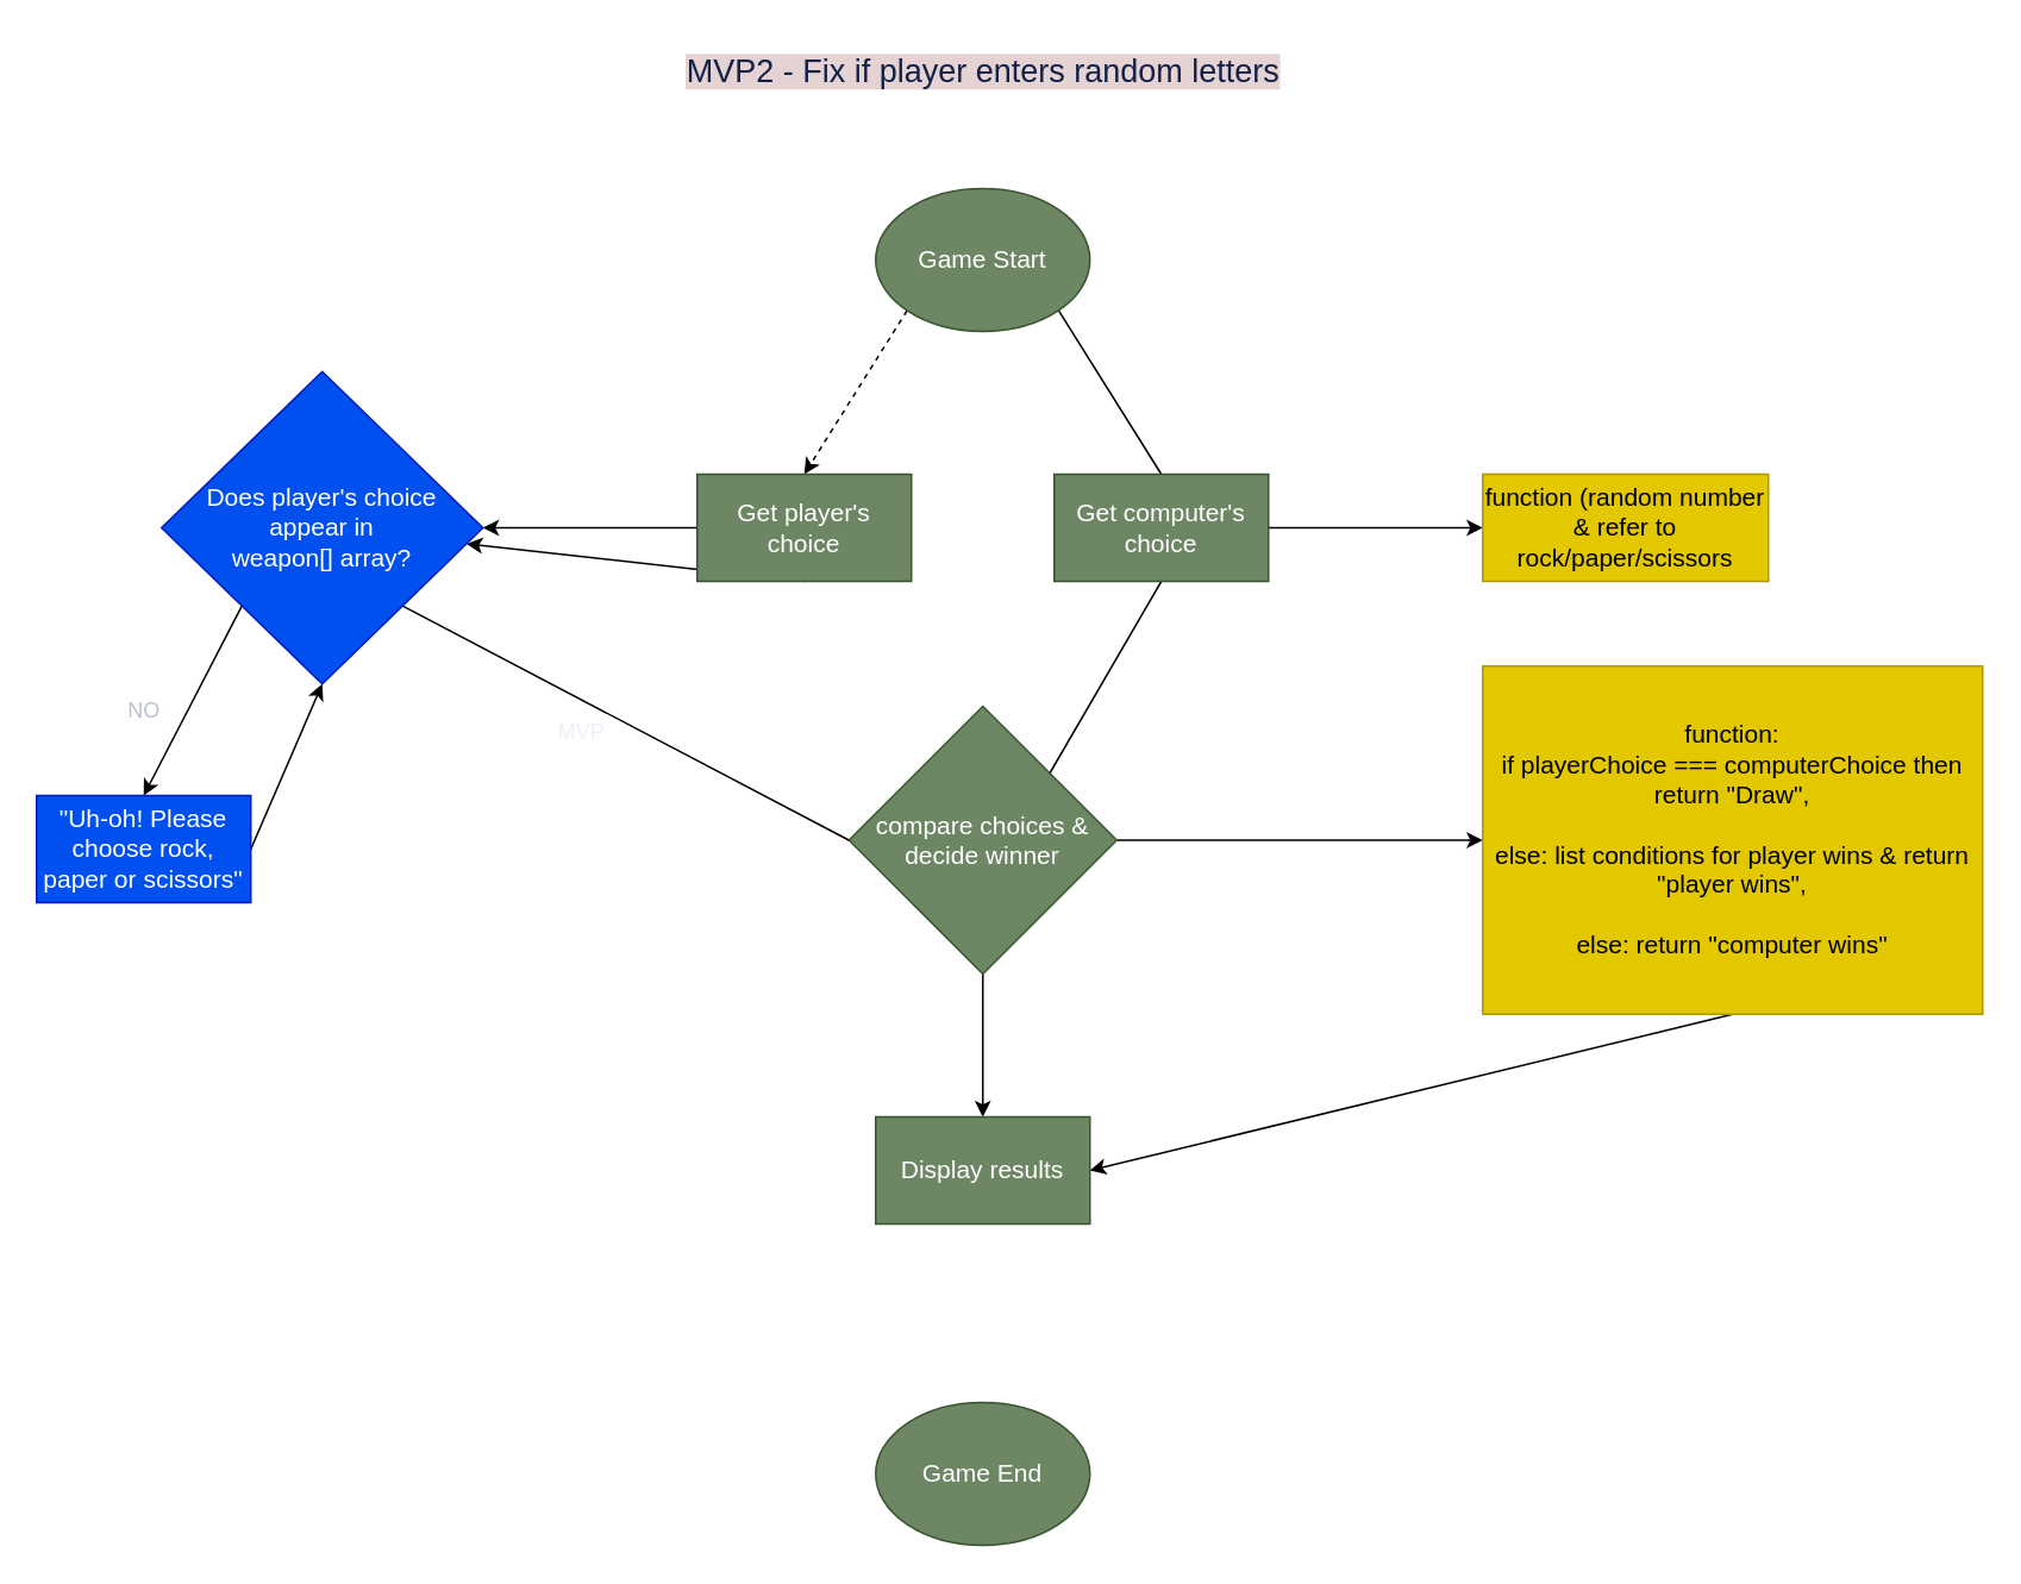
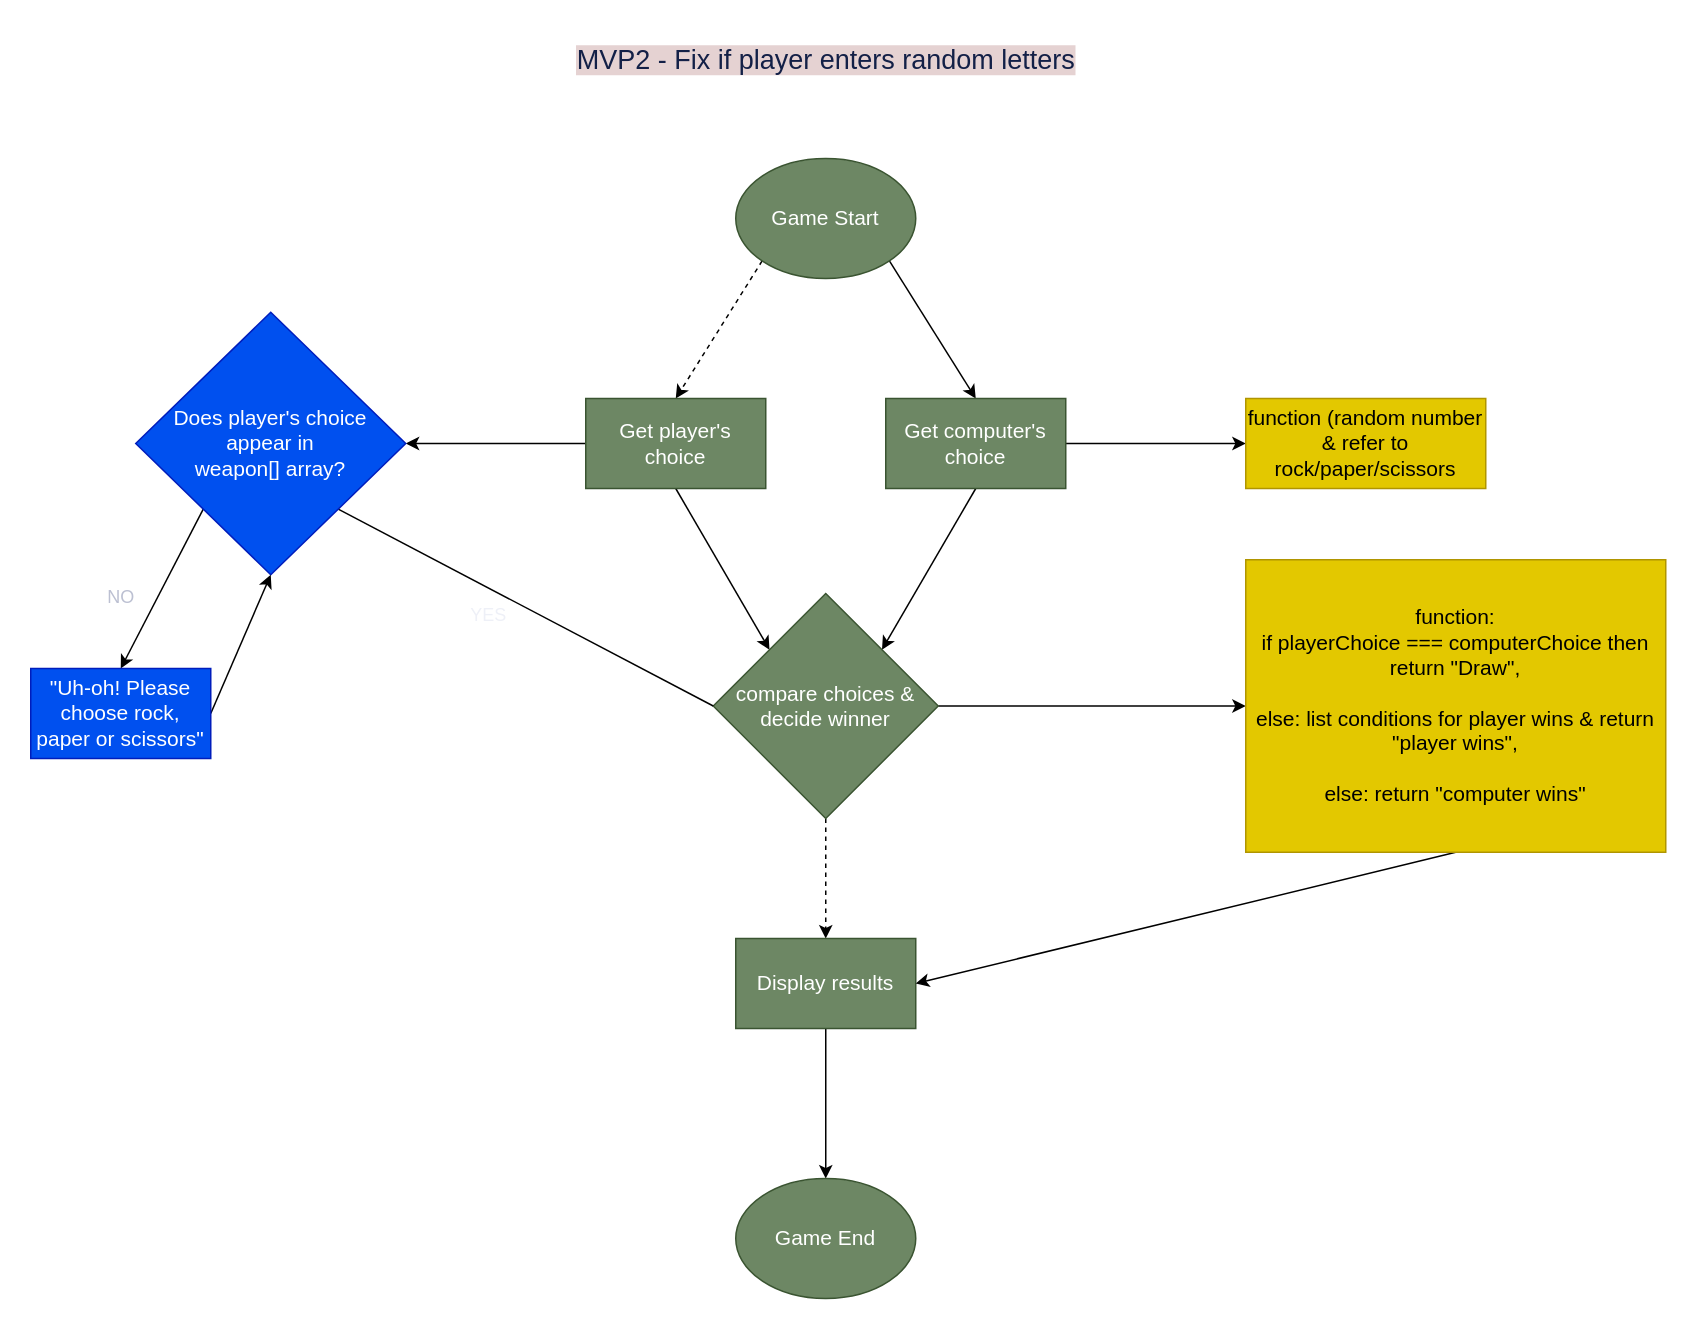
  <mxCell id="0" />
  <mxCell id="1" parent="0" />
- <mxCell id="2" style="edgeStyle=none;html=1;exitX=1;exitY=1;exitDx=0;exitDy=0;entryX=0.5;entryY=0;entryDx=0;entryDy=0;fontSize=14;endArrow=none;" parent="1" source="4" target="10" edge="1"><mxGeometry relative="1" as="geometry" /></mxCell>
+ <mxCell id="2" style="edgeStyle=none;html=1;exitX=1;exitY=1;exitDx=0;exitDy=0;entryX=0.5;entryY=0;entryDx=0;entryDy=0;fontSize=14;" parent="1" source="4" target="10" edge="1"><mxGeometry relative="1" as="geometry" /></mxCell>
  <mxCell id="3" style="edgeStyle=none;html=1;exitX=0;exitY=1;exitDx=0;exitDy=0;entryX=0.5;entryY=0;entryDx=0;entryDy=0;fontSize=14;dashed=1;" parent="1" source="4" target="7" edge="1"><mxGeometry relative="1" as="geometry" /></mxCell>
  <mxCell id="4" value="&lt;font style=&quot;font-size: 14px;&quot;&gt;Game Start&lt;/font&gt;" style="ellipse;whiteSpace=wrap;html=1;fillColor=#6d8764;fontColor=#ffffff;strokeColor=#3A5431;" parent="1" vertex="1"><mxGeometry x="490" y="105" width="120" height="80" as="geometry" /></mxCell>
- <mxCell id="5" style="edgeStyle=none;html=1;exitX=0.5;exitY=1;exitDx=0;exitDy=0;fontSize=14;" parent="1" source="7" target="23" edge="1"><mxGeometry relative="1" as="geometry" /></mxCell>
+ <mxCell id="5" style="edgeStyle=none;html=1;exitX=0.5;exitY=1;exitDx=0;exitDy=0;entryX=0;entryY=0;entryDx=0;entryDy=0;fontSize=14;" parent="1" source="7" target="13" edge="1"><mxGeometry relative="1" as="geometry" /></mxCell>
  <mxCell id="6" style="edgeStyle=none;html=1;exitX=0;exitY=0.5;exitDx=0;exitDy=0;entryX=1;entryY=0.5;entryDx=0;entryDy=0;fontSize=18;fontColor=#f0a30a;" parent="1" source="7" edge="1"><mxGeometry relative="1" as="geometry"><mxPoint x="270" y="295" as="targetPoint" /></mxGeometry></mxCell>
  <mxCell id="7" value="Get player's choice" style="rounded=0;whiteSpace=wrap;html=1;fontSize=14;fillColor=#6d8764;fontColor=#ffffff;strokeColor=#3A5431;" parent="1" vertex="1"><mxGeometry x="390" y="265" width="120" height="60" as="geometry" /></mxCell>
- <mxCell id="8" style="edgeStyle=none;html=1;exitX=0.5;exitY=1;exitDx=0;exitDy=0;entryX=1;entryY=0;entryDx=0;entryDy=0;fontSize=14;endArrow=none;" parent="1" source="10" target="13" edge="1"><mxGeometry relative="1" as="geometry" /></mxCell>
+ <mxCell id="8" style="edgeStyle=none;html=1;exitX=0.5;exitY=1;exitDx=0;exitDy=0;entryX=1;entryY=0;entryDx=0;entryDy=0;fontSize=14;" parent="1" source="10" target="13" edge="1"><mxGeometry relative="1" as="geometry" /></mxCell>
  <mxCell id="9" style="edgeStyle=none;html=1;exitX=1;exitY=0.5;exitDx=0;exitDy=0;entryX=0;entryY=0.5;entryDx=0;entryDy=0;fontSize=14;" parent="1" source="10" target="17" edge="1"><mxGeometry relative="1" as="geometry" /></mxCell>
  <mxCell id="10" value="Get computer's choice" style="rounded=0;whiteSpace=wrap;html=1;fontSize=14;fillColor=#6d8764;fontColor=#ffffff;strokeColor=#3A5431;" parent="1" vertex="1"><mxGeometry x="590" y="265" width="120" height="60" as="geometry" /></mxCell>
- <mxCell id="11" style="edgeStyle=none;html=1;exitX=0.5;exitY=1;exitDx=0;exitDy=0;fontSize=14;" parent="1" source="13" target="15" edge="1"><mxGeometry relative="1" as="geometry" /></mxCell>
+ <mxCell id="11" style="edgeStyle=none;html=1;exitX=0.5;exitY=1;exitDx=0;exitDy=0;fontSize=14;dashed=1;" parent="1" source="13" target="15" edge="1"><mxGeometry relative="1" as="geometry" /></mxCell>
  <mxCell id="12" style="edgeStyle=none;html=1;exitX=1;exitY=0.5;exitDx=0;exitDy=0;fontSize=14;entryX=0;entryY=0.5;entryDx=0;entryDy=0;" parent="1" source="13" target="19" edge="1"><mxGeometry relative="1" as="geometry"><mxPoint x="810" y="469.882" as="targetPoint" /></mxGeometry></mxCell>
  <mxCell id="13" value="compare choices &amp;amp; decide winner" style="rhombus;whiteSpace=wrap;html=1;fontSize=14;fillColor=#6d8764;fontColor=#ffffff;strokeColor=#3A5431;" parent="1" vertex="1"><mxGeometry x="475" y="395" width="150" height="150" as="geometry" /></mxCell>
+ <mxCell id="14" style="edgeStyle=none;html=1;exitX=0.5;exitY=1;exitDx=0;exitDy=0;fontSize=14;" parent="1" source="15" target="16" edge="1"><mxGeometry relative="1" as="geometry" /></mxCell>
  <mxCell id="15" value="Display results" style="rounded=0;whiteSpace=wrap;html=1;fontSize=14;fillColor=#6d8764;fontColor=#ffffff;strokeColor=#3A5431;" parent="1" vertex="1"><mxGeometry x="490" y="625" width="120" height="60" as="geometry" /></mxCell>
  <mxCell id="16" value="&lt;font style=&quot;font-size: 14px;&quot;&gt;Game End&lt;/font&gt;" style="ellipse;whiteSpace=wrap;html=1;fillColor=#6d8764;fontColor=#ffffff;strokeColor=#3A5431;" parent="1" vertex="1"><mxGeometry x="490" y="785" width="120" height="80" as="geometry" /></mxCell>
  <mxCell id="17" value="function (random number &amp;amp; refer to rock/paper/scissors" style="rounded=0;whiteSpace=wrap;html=1;fontSize=14;fillColor=#e3c800;fontColor=#000000;strokeColor=#B09500;" parent="1" vertex="1"><mxGeometry x="830" y="265" width="160" height="60" as="geometry" /></mxCell>
  <mxCell id="18" style="edgeStyle=none;html=1;exitX=0.5;exitY=1;exitDx=0;exitDy=0;entryX=1;entryY=0.5;entryDx=0;entryDy=0;fontSize=14;" parent="1" source="19" target="15" edge="1"><mxGeometry relative="1" as="geometry" /></mxCell>
  <mxCell id="19" value="function:&lt;br&gt;if playerChoice === computerChoice then return &quot;Draw&quot;, &lt;br&gt;&lt;br&gt;else: list conditions for player wins &amp;amp; return &quot;player wins&quot;,&lt;br&gt;&lt;br&gt;else: return &quot;computer wins&quot;" style="rounded=0;whiteSpace=wrap;html=1;fontSize=14;fillColor=#e3c800;fontColor=#000000;strokeColor=#B09500;" parent="1" vertex="1"><mxGeometry x="830" y="372.5" width="280" height="195" as="geometry" /></mxCell>
  <mxCell id="20" value="&lt;font color=&quot;#132047&quot; style=&quot;font-size: 18px; background-color: rgb(229, 210, 210);&quot;&gt;MVP2 - Fix if player enters random letters&lt;/font&gt;" style="text;html=1;align=center;verticalAlign=middle;resizable=0;points=[];autosize=1;strokeColor=none;fillColor=none;" parent="1" vertex="1"><mxGeometry x="370" y="20" width="360" height="40" as="geometry" /></mxCell>
  <mxCell id="21" style="edgeStyle=none;html=1;entryX=0;entryY=0.5;entryDx=0;entryDy=0;fontSize=18;fontColor=#f0a30a;exitX=1;exitY=1;exitDx=0;exitDy=0;endArrow=none;" parent="1" source="23" target="13" edge="1"><mxGeometry relative="1" as="geometry"><mxPoint x="270" y="470" as="sourcePoint" /></mxGeometry></mxCell>
  <mxCell id="22" style="edgeStyle=none;html=1;exitX=0;exitY=1;exitDx=0;exitDy=0;entryX=0.5;entryY=0;entryDx=0;entryDy=0;fontColor=#bcc0d2;" edge="1" parent="1" source="23" target="26"><mxGeometry relative="1" as="geometry"><Array as="points" /></mxGeometry></mxCell>
  <mxCell id="23" value="Does player's choice &lt;br&gt;appear in &lt;br&gt;weapon[] array?" style="rhombus;whiteSpace=wrap;html=1;fontSize=14;fillColor=#0050ef;strokeColor=#001DBC;fontColor=#ffffff;" vertex="1" parent="1"><mxGeometry x="90" y="207.5" width="180" height="175" as="geometry" /></mxCell>
- <mxCell id="24" value="&lt;font color=&quot;#eef0f7&quot;&gt;MVP&lt;/font&gt;" style="text;html=1;align=center;verticalAlign=middle;resizable=0;points=[];autosize=1;strokeColor=none;fillColor=none;fontColor=#132047;" vertex="1" parent="1"><mxGeometry x="300" y="395" width="50" height="30" as="geometry" /></mxCell>
+ <mxCell id="24" value="&lt;font color=&quot;#eef0f7&quot;&gt;YES&lt;/font&gt;" style="text;html=1;align=center;verticalAlign=middle;resizable=0;points=[];autosize=1;strokeColor=none;fillColor=none;fontColor=#132047;" vertex="1" parent="1"><mxGeometry x="300" y="395" width="50" height="30" as="geometry" /></mxCell>
  <mxCell id="25" style="edgeStyle=none;html=1;exitX=1;exitY=0.5;exitDx=0;exitDy=0;entryX=0.5;entryY=1;entryDx=0;entryDy=0;fontColor=#bcc0d2;" edge="1" parent="1" source="26" target="23"><mxGeometry relative="1" as="geometry" /></mxCell>
  <mxCell id="26" value="&quot;Uh-oh! Please choose rock, paper or scissors&quot;" style="rounded=0;whiteSpace=wrap;html=1;fontSize=14;fillColor=#0050ef;fontColor=#ffffff;strokeColor=#001DBC;" vertex="1" parent="1"><mxGeometry x="20" y="445" width="120" height="60" as="geometry" /></mxCell>
  <mxCell id="27" value="NO" style="text;html=1;align=center;verticalAlign=middle;resizable=0;points=[];autosize=1;strokeColor=none;fillColor=none;fontColor=#bcc0d2;" vertex="1" parent="1"><mxGeometry x="60" y="382.5" width="40" height="30" as="geometry" /></mxCell>
